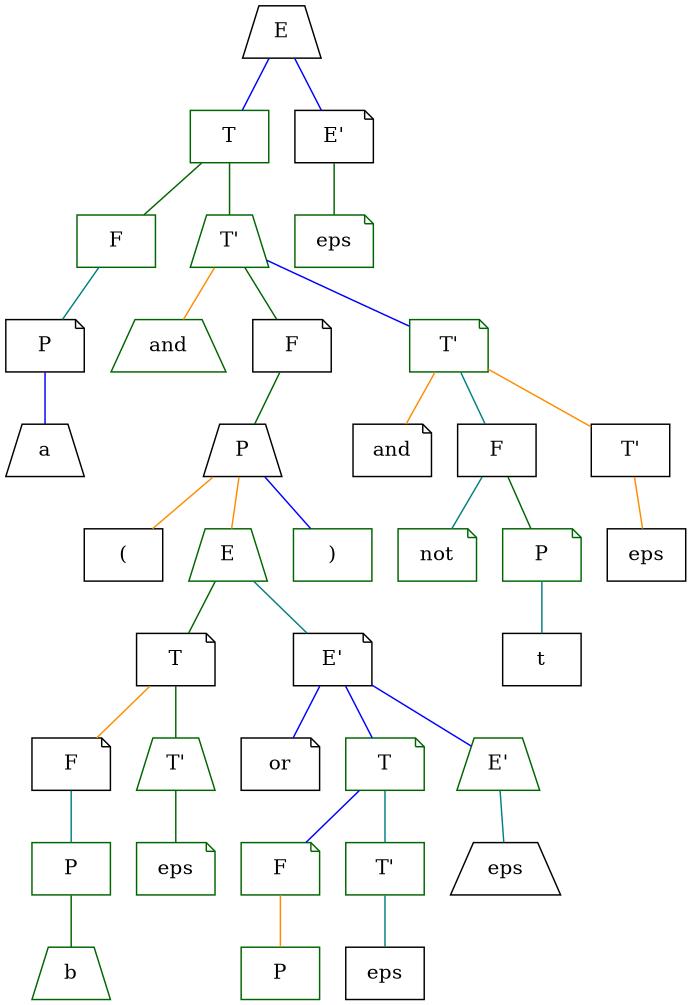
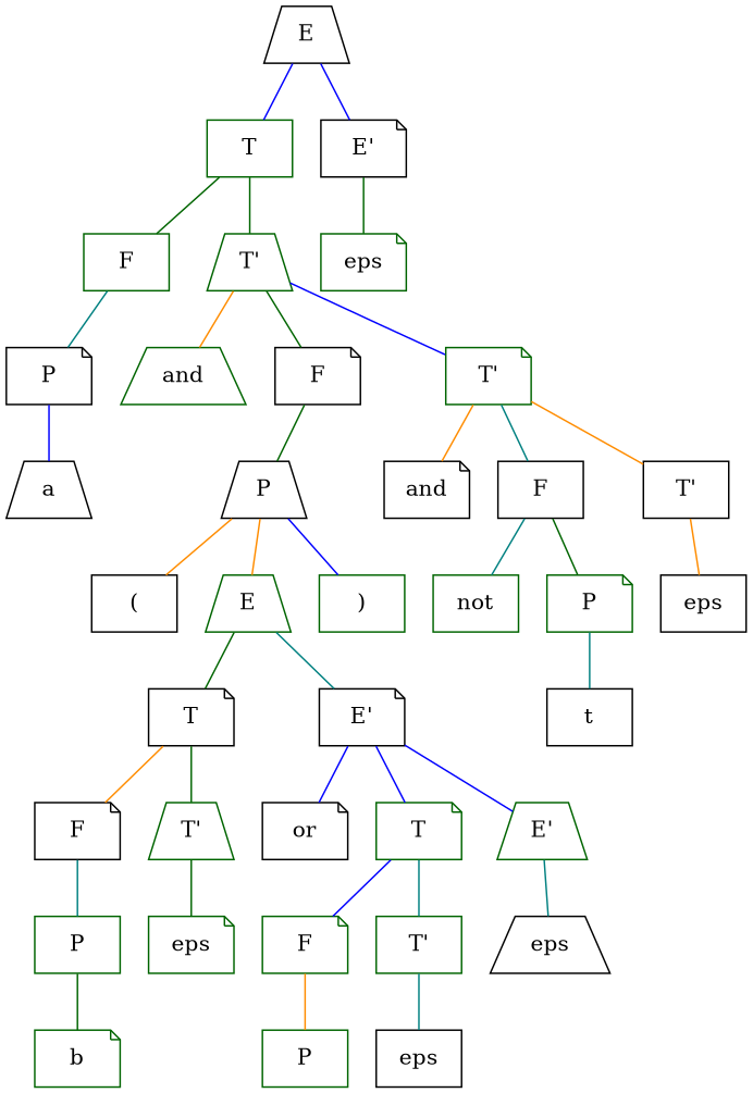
  graph {
    node [color=darkgreen shape=note]
    edge [color=darkgreen]
    n1 [color=black label=E shape=trapezium]
    n2 [label=T shape=box]
    n3 [color=black label="E'"]
    n4 [label=F shape=box]
    n5 [label="T'" shape=trapezium]
    n6 [label=eps]
    n7 [color=black label=P]
    n8 [label=and shape=trapezium]
    n9 [color=black label=F]
    n10 [label="T'"]
    n11 [color=black label=a shape=trapezium]
    n12 [color=black label=P shape=trapezium]
    n13 [color=black label=and]
    n14 [color=black label=F shape=box]
    n15 [color=black label="T'" shape=box]
    n16 [color=black label="(" shape=box]
    n17 [label=E shape=trapezium]
    n18 [label=")" shape=box]
    n19 [color=black label=T]
    n20 [color=black label="E'"]
    n21 [color=black label=F]
    n22 [label="T'" shape=trapezium]
    n23 [color=black label=or]
    n24 [label=T]
    n25 [label="E'" shape=trapezium]
    n26 [label=P shape=box]
    n27 [label=eps]
-   n28 [label=b shape=trapezium]
+   n28 [label=b]
    n29 [label=F]
    n30 [label="T'" shape=box]
    n31 [color=black label=eps shape=trapezium]
    n32 [label=P shape=box]
    n33 [color=black label=eps shape=box]
-   n34 [label=not]
+   n34 [label=not shape=box]
    n35 [label=P]
    n36 [color=black label=eps shape=box]
    n37 [color=black label=t shape=box]
    n1 -- n2 [color=blue]
    n1 -- n3 [color=blue]
    n2 -- n4
    n2 -- n5
    n3 -- n6
    n4 -- n7 [color=teal]
    n5 -- n8 [color=darkorange]
    n5 -- n9
    n5 -- n10 [color=blue]
    n7 -- n11 [color=blue]
    n9 -- n12
    n10 -- n13 [color=darkorange]
    n10 -- n14 [color=teal]
    n10 -- n15 [color=darkorange]
    n12 -- n16 [color=darkorange]
    n12 -- n17 [color=darkorange]
    n12 -- n18 [color=blue]
    n14 -- n34 [color=teal]
    n14 -- n35
    n15 -- n36 [color=darkorange]
    n17 -- n19
    n17 -- n20 [color=teal]
    n19 -- n21 [color=darkorange]
    n19 -- n22
    n20 -- n23 [color=blue]
    n20 -- n24 [color=blue]
    n20 -- n25 [color=blue]
    n21 -- n26 [color=teal]
    n22 -- n27
    n24 -- n29 [color=blue]
    n24 -- n30 [color=teal]
    n25 -- n31 [color=teal]
    n26 -- n28
    n29 -- n32 [color=darkorange]
    n30 -- n33 [color=teal]
    n35 -- n37 [color=teal]
  }
